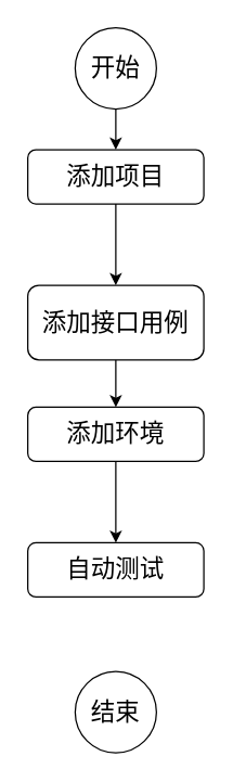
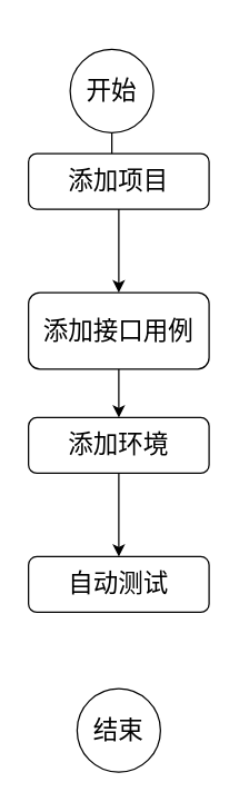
  <mxCell id="0" />
  <mxCell id="1" parent="0" />
  <mxCell id="2" value="" style="edgeStyle=orthogonalEdgeStyle;rounded=0;orthogonalLoop=1;jettySize=auto;html=1;fontSize=18;" edge="1" parent="1" source="3" target="5"><mxGeometry relative="1" as="geometry" /></mxCell>
- <mxCell id="3" value="开始" style="ellipse;whiteSpace=wrap;html=1;aspect=fixed;fontSize=18;" vertex="1" parent="1"><mxGeometry x="55" y="20" width="60" height="60" as="geometry" /></mxCell>
+ <mxCell id="3" value="开始" style="ellipse;whiteSpace=wrap;html=1;aspect=fixed;fontSize=18;" vertex="1" parent="1"><mxGeometry x="50" y="35" width="60" height="60" as="geometry" /></mxCell>
  <mxCell id="4" value="" style="edgeStyle=orthogonalEdgeStyle;rounded=0;orthogonalLoop=1;jettySize=auto;html=1;fontSize=18;" edge="1" parent="1" source="5" target="7"><mxGeometry relative="1" as="geometry" /></mxCell>
  <mxCell id="5" value="添加项目" style="rounded=1;whiteSpace=wrap;html=1;fontSize=18;" vertex="1" parent="1"><mxGeometry x="20" y="110" width="130" height="40" as="geometry" /></mxCell>
  <mxCell id="6" value="" style="edgeStyle=orthogonalEdgeStyle;rounded=0;orthogonalLoop=1;jettySize=auto;html=1;fontSize=18;" edge="1" parent="1" source="7" target="9"><mxGeometry relative="1" as="geometry" /></mxCell>
  <mxCell id="7" value="添加接口用例" style="rounded=1;whiteSpace=wrap;html=1;fontSize=18;" vertex="1" parent="1"><mxGeometry x="20" y="210" width="130" height="55" as="geometry" /></mxCell>
  <mxCell id="8" value="" style="edgeStyle=orthogonalEdgeStyle;rounded=0;orthogonalLoop=1;jettySize=auto;html=1;fontSize=18;" edge="1" parent="1" source="9" target="10"><mxGeometry relative="1" as="geometry" /></mxCell>
  <mxCell id="9" value="添加环境" style="rounded=1;whiteSpace=wrap;html=1;fontSize=18;" vertex="1" parent="1"><mxGeometry x="20" y="300" width="130" height="40" as="geometry" /></mxCell>
  <mxCell id="10" value="自动测试" style="rounded=1;whiteSpace=wrap;html=1;fontSize=18;" vertex="1" parent="1"><mxGeometry x="20" y="400" width="130" height="40" as="geometry" /></mxCell>
  <mxCell id="11" value="结束" style="ellipse;whiteSpace=wrap;html=1;aspect=fixed;fontSize=18;" vertex="1" parent="1"><mxGeometry x="55" y="495" width="60" height="60" as="geometry" /></mxCell>
